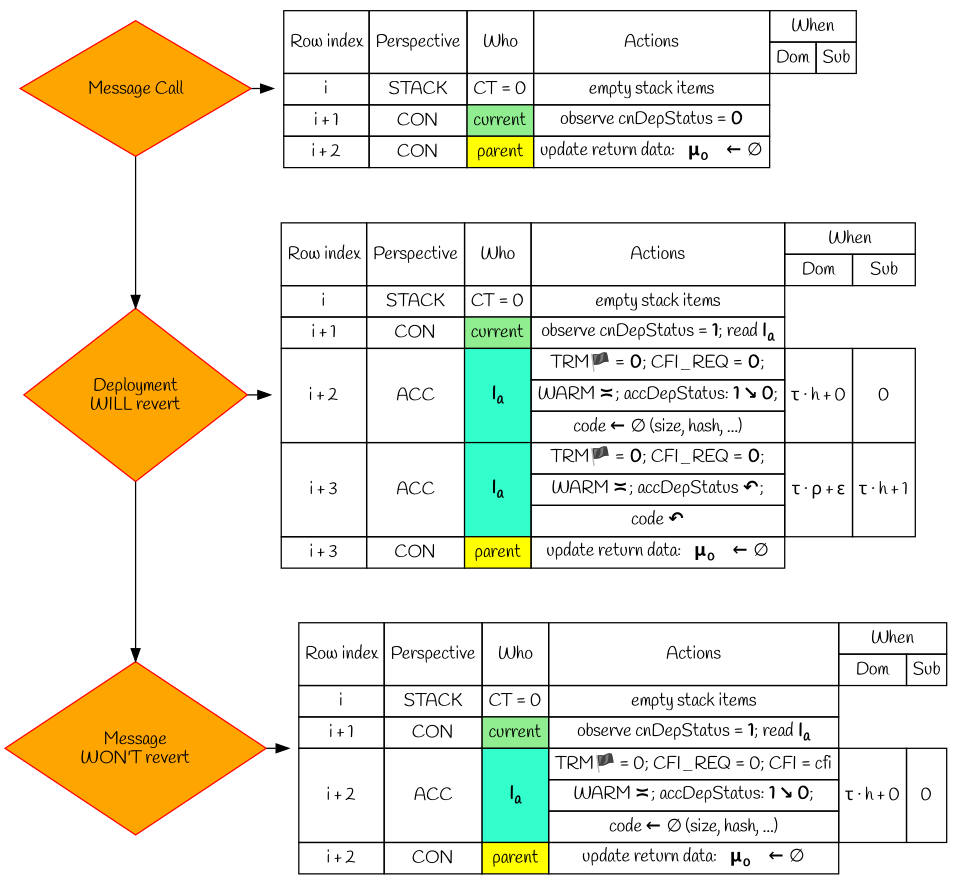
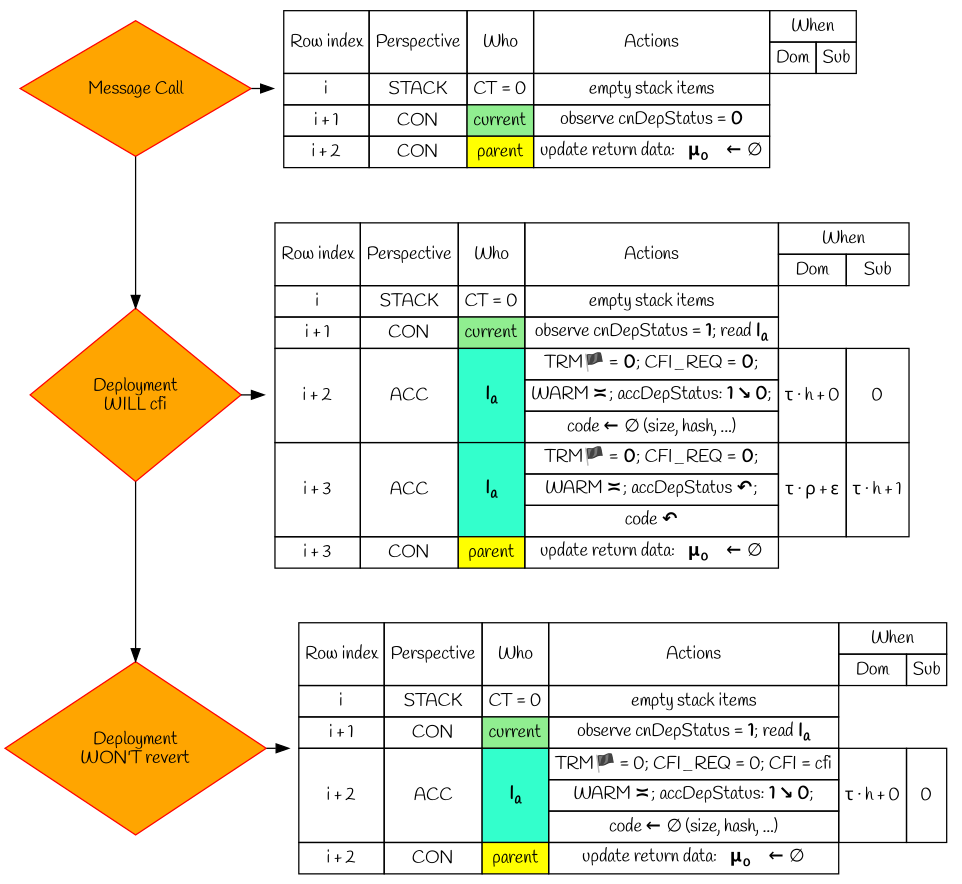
  digraph {
    node [fontname=Handlee shape=diamond]
    edge [fontname=Handlee]
    n1 [color=RED fillcolor=ORANGE label="\nMessage Call\n " style=filled]
    n2 [label=< <TABLE BORDER="0" CELLBORDER="1" CELLSPACING="0" CELLPADDING="4">   <TR>     <TD ROWSPAN="2">Row index</TD>     <TD ROWSPAN="2">Perspective</TD>     <TD ROWSPAN="2">Who</TD>     <TD ROWSPAN="2" COLSPAN="1">Actions</TD>     <TD ROWSPAN="1" COLSPAN="2">When</TD>   </TR>   <TR>     <TD ROWSPAN="1" COLSPAN="1">Dom</TD>     <TD ROWSPAN="1" COLSPAN="1">Sub</TD>   </TR>   <TR>     <TD>i</TD>     <TD>STACK</TD>     <TD>CT = 0</TD>     <TD>empty stack items</TD>   </TR>   <TR>     <TD>i + 1</TD>     <TD>CON</TD>     <TD BGCOLOR="LIGHTGREEN">current</TD>     <TD COLSPAN="1">observe cnDepStatus = <B>0</B></TD>   </TR>   <TR>     <TD>i + 2</TD>     <TD>CON</TD>     <TD BGCOLOR="YELLOW">parent</TD>     <TD COLSPAN="1">update return data: &nbsp; <B>μ<sub>o</sub></B> &shy;&nbsp; ← ∅</TD>   </TR> </TABLE>> shape=plaintext]
-   n3 [color=RED fillcolor=ORANGE label="\nDeployment\nWILL revert\n " style=filled]
+   n3 [color=RED fillcolor=ORANGE label="\nDeployment\nWILL cfi\n " style=filled]
    n4 [label=< <TABLE BORDER="0" CELLBORDER="1" CELLSPACING="0" CELLPADDING="4">   <TR>     <TD ROWSPAN="2">Row index</TD>     <TD ROWSPAN="2">Perspective</TD>     <TD ROWSPAN="2">Who</TD>     <TD ROWSPAN="2" COLSPAN="1">Actions</TD>     <TD ROWSPAN="1" COLSPAN="2">When</TD>   </TR>   <TR>     <TD ROWSPAN="1" COLSPAN="1">Dom</TD>     <TD ROWSPAN="1" COLSPAN="1">Sub</TD>   </TR>   <TR>     <TD>i</TD>     <TD>STACK</TD>     <TD>CT = 0</TD>     <TD>empty stack items</TD>   </TR>   <TR>     <TD>i + 1</TD>     <TD>CON</TD>     <TD BGCOLOR="LIGHTGREEN">current</TD>     <TD COLSPAN="1">observe cnDepStatus = <B>1</B>; read <B>I<sub>a</sub></B></TD>   </TR>   <TR>     <TD ROWSPAN="3">i + 2</TD>     <TD ROWSPAN="3">ACC</TD>     <TD ROWSPAN="3" BGCOLOR=" #33FFCC "><B>I<sub>a</sub></B></TD>     <TD ROWSPAN="1">TRM🏴 = <B>0</B>; CFI_REQ = <B>0</B>;</TD>     <TD ROWSPAN="3">τ · h + 0</TD> <TD ROWSPAN="3">0</TD>   </TR>   <TR>     <TD ROWSPAN="1">WARM <B>≍</B>; accDepStatus: <B>1 ↘ 0</B>;</TD>   </TR>   <TR>   <TD ROWSPAN="1">code ← ∅ (size, hash, ...)</TD>   </TR>   <TR>     <TD ROWSPAN="3">i + 3</TD>     <TD ROWSPAN="3">ACC</TD>     <TD ROWSPAN="3" BGCOLOR=" #33FFCC "><B>I<sub>a</sub></B></TD>     <TD ROWSPAN="1">TRM🏴 = <B>0</B>; CFI_REQ = <B>0</B>;</TD>     <TD ROWSPAN="3">τ · ρ + ε</TD> <TD ROWSPAN="3">τ · h + 1</TD>   </TR>   <TR>     <TD ROWSPAN="1">WARM <B>≍</B>; accDepStatus <b>↶</b>;</TD>   </TR>   <TR>     <TD ROWSPAN="1">code <b>↶</b></TD>   </TR>   <TR>     <TD>i + 3</TD>     <TD>CON</TD>     <TD BGCOLOR="YELLOW">parent</TD>     <TD>update return data: &nbsp; <B>μ<sub>o</sub></B> &shy;&nbsp; ← ∅</TD>   </TR> </TABLE>> shape=plaintext]
-   n5 [color=RED fillcolor=ORANGE label="\nMessage\nWON'T revert\n " style=filled]
+   n5 [color=RED fillcolor=ORANGE label="\nDeployment\nWON'T revert\n " style=filled]
    n6 [label=< <TABLE BORDER="0" CELLBORDER="1" CELLSPACING="0" CELLPADDING="4">   <TR>     <TD ROWSPAN="2">Row index</TD>     <TD ROWSPAN="2">Perspective</TD>     <TD ROWSPAN="2">Who</TD>     <TD ROWSPAN="2" COLSPAN="1">Actions</TD>     <TD ROWSPAN="1" COLSPAN="2">When</TD>   </TR>   <TR>     <TD ROWSPAN="1" COLSPAN="1">Dom</TD>     <TD ROWSPAN="1" COLSPAN="1">Sub</TD>   </TR>   <TR>     <TD>i</TD>     <TD>STACK</TD>     <TD>CT = 0</TD>     <TD>empty stack items</TD>   </TR>   <TR>     <TD>i + 1</TD>     <TD>CON</TD>     <TD BGCOLOR="LIGHTGREEN">current</TD>     <TD COLSPAN="1">observe cnDepStatus = <B>1</B>; read <B>I<sub>a</sub></B></TD>   </TR>   <TR>     <TD ROWSPAN="3">i + 2</TD>     <TD ROWSPAN="3">ACC</TD>     <TD ROWSPAN="3" BGCOLOR=" #33FFCC "><B>I<sub>a</sub></B></TD>     <TD ROWSPAN="1">TRM🏴 = 0; CFI_REQ = 0; CFI = cfi</TD>     <TD ROWSPAN="3">τ · h + 0</TD><TD ROWSPAN="3">0</TD>   </TR>   <TR>   <TD ROWSPAN="1">WARM <B>≍</B>; accDepStatus: <B>1 ↘ 0</B>;</TD>   </TR>   <TR>     <TD ROWSPAN="1">code ← ∅ (size, hash, ...)</TD>   </TR>   <TR>     <TD>i + 2</TD>     <TD>CON</TD>     <TD BGCOLOR="YELLOW">parent</TD>     <TD>update return data: &nbsp; <B>μ<sub>o</sub></B> &shy;&nbsp; ← ∅</TD>   </TR> </TABLE>> shape=plaintext]
    subgraph sub_1 {
      rank=same
      n1
      n2
    }
    subgraph sub_2 {
      rank=same
      n3
      n4
    }
    subgraph sub_3 {
      rank=same
      n5
      n6
    }
    n1 -> n2
    n1 -> n3
    n3 -> n4
    n3 -> n5
    n5 -> n6
  }
